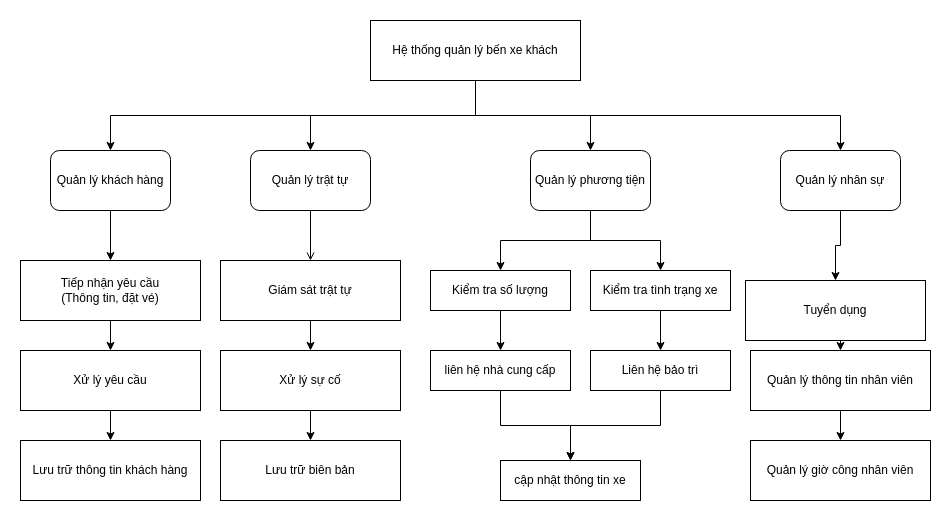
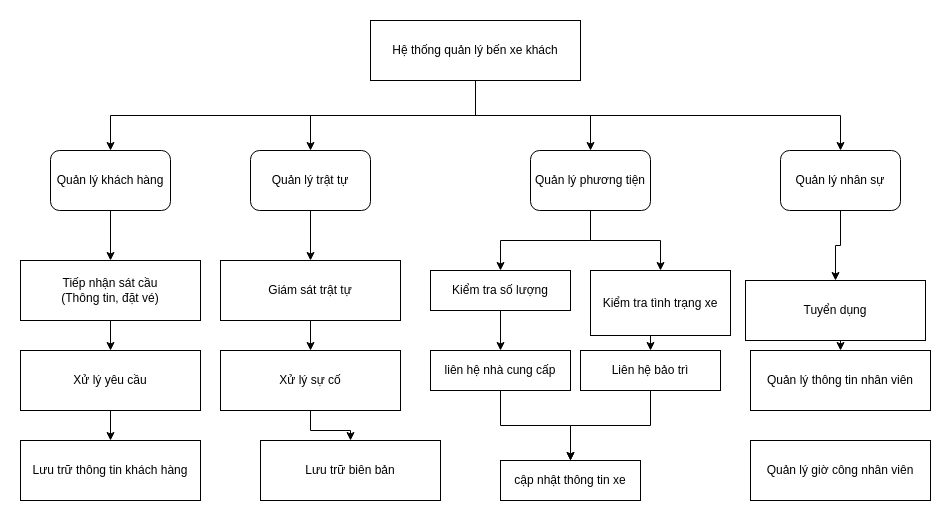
  <mxCell id="0" />
  <mxCell id="1" parent="0" />
  <mxCell id="2" style="edgeStyle=orthogonalEdgeStyle;rounded=0;orthogonalLoop=1;jettySize=auto;html=1;exitX=0.5;exitY=1;exitDx=0;exitDy=0;entryX=0.5;entryY=0;entryDx=0;entryDy=0;" edge="1" parent="1" source="6" target="13"><mxGeometry relative="1" as="geometry" /></mxCell>
  <mxCell id="3" style="edgeStyle=orthogonalEdgeStyle;rounded=0;orthogonalLoop=1;jettySize=auto;html=1;exitX=0.5;exitY=1;exitDx=0;exitDy=0;" edge="1" parent="1" source="6" target="15"><mxGeometry relative="1" as="geometry" /></mxCell>
  <mxCell id="4" style="edgeStyle=orthogonalEdgeStyle;rounded=0;orthogonalLoop=1;jettySize=auto;html=1;exitX=0.5;exitY=1;exitDx=0;exitDy=0;" edge="1" parent="1" source="6" target="11"><mxGeometry relative="1" as="geometry" /></mxCell>
  <mxCell id="5" style="edgeStyle=orthogonalEdgeStyle;rounded=0;orthogonalLoop=1;jettySize=auto;html=1;exitX=0.5;exitY=1;exitDx=0;exitDy=0;entryX=0.5;entryY=0;entryDx=0;entryDy=0;" edge="1" parent="1" source="6" target="9"><mxGeometry relative="1" as="geometry" /></mxCell>
  <mxCell id="6" value="Hệ thống quản lý bến xe khách" style="rounded=0;whiteSpace=wrap;html=1;" vertex="1" parent="1"><mxGeometry x="370" y="20" width="210" height="60" as="geometry" /></mxCell>
  <mxCell id="7" style="edgeStyle=orthogonalEdgeStyle;rounded=0;orthogonalLoop=1;jettySize=auto;html=1;exitX=0.5;exitY=1;exitDx=0;exitDy=0;entryX=0.5;entryY=0;entryDx=0;entryDy=0;" edge="1" parent="1" source="9" target="27"><mxGeometry relative="1" as="geometry" /></mxCell>
  <mxCell id="8" style="edgeStyle=orthogonalEdgeStyle;rounded=0;orthogonalLoop=1;jettySize=auto;html=1;exitX=0.5;exitY=1;exitDx=0;exitDy=0;entryX=0.5;entryY=0;entryDx=0;entryDy=0;" edge="1" parent="1" source="9" target="38"><mxGeometry relative="1" as="geometry" /></mxCell>
  <mxCell id="9" value="Quản lý phương tiện" style="rounded=1;whiteSpace=wrap;html=1;" vertex="1" parent="1"><mxGeometry x="530" y="150" width="120" height="60" as="geometry" /></mxCell>
- <mxCell id="10" style="edgeStyle=orthogonalEdgeStyle;rounded=0;orthogonalLoop=1;jettySize=auto;html=1;exitX=0.5;exitY=1;exitDx=0;exitDy=0;entryX=0.5;entryY=0;entryDx=0;entryDy=0;endArrow=open;" edge="1" parent="1" source="11" target="22"><mxGeometry relative="1" as="geometry" /></mxCell>
+ <mxCell id="10" style="edgeStyle=orthogonalEdgeStyle;rounded=0;orthogonalLoop=1;jettySize=auto;html=1;exitX=0.5;exitY=1;exitDx=0;exitDy=0;entryX=0.5;entryY=0;entryDx=0;entryDy=0;" edge="1" parent="1" source="11" target="22"><mxGeometry relative="1" as="geometry" /></mxCell>
  <mxCell id="11" value="Quản lý trật tự" style="rounded=1;whiteSpace=wrap;html=1;" vertex="1" parent="1"><mxGeometry x="250" y="150" width="120" height="60" as="geometry" /></mxCell>
  <mxCell id="12" style="edgeStyle=orthogonalEdgeStyle;rounded=0;orthogonalLoop=1;jettySize=auto;html=1;exitX=0.5;exitY=1;exitDx=0;exitDy=0;entryX=0.5;entryY=0;entryDx=0;entryDy=0;" edge="1" parent="1" source="13" target="17"><mxGeometry relative="1" as="geometry" /></mxCell>
  <mxCell id="13" value="Quản lý khách hàng" style="rounded=1;whiteSpace=wrap;html=1;" vertex="1" parent="1"><mxGeometry y="150" width="120" height="60" as="geometry" x="50" /></mxCell>
  <mxCell id="14" style="edgeStyle=orthogonalEdgeStyle;rounded=0;orthogonalLoop=1;jettySize=auto;html=1;exitX=0.5;exitY=1;exitDx=0;exitDy=0;entryX=0.5;entryY=0;entryDx=0;entryDy=0;" edge="1" parent="1" source="15" target="32"><mxGeometry relative="1" as="geometry" /></mxCell>
  <mxCell id="15" value="Quản lý nhân sự" style="rounded=1;whiteSpace=wrap;html=1;" vertex="1" parent="1"><mxGeometry x="780" y="150" width="120" height="60" as="geometry" /></mxCell>
  <mxCell id="16" style="edgeStyle=orthogonalEdgeStyle;rounded=0;orthogonalLoop=1;jettySize=auto;html=1;exitX=0.5;exitY=1;exitDx=0;exitDy=0;entryX=0.5;entryY=0;entryDx=0;entryDy=0;" edge="1" parent="1" source="17" target="19"><mxGeometry relative="1" as="geometry" /></mxCell>
- <mxCell id="17" value="Tiếp nhận yêu cầu&lt;div&gt;(Thông tin, đặt vé)&lt;/div&gt;" style="rounded=0;whiteSpace=wrap;html=1;" vertex="1" parent="1"><mxGeometry x="20" y="260" width="180" height="60" as="geometry" /></mxCell>
+ <mxCell id="17" value="Tiếp nhận sát cầu&lt;div&gt;(Thông tin, đặt vé)&lt;/div&gt;" style="rounded=0;whiteSpace=wrap;html=1;" vertex="1" parent="1"><mxGeometry x="20" y="260" width="180" height="60" as="geometry" /></mxCell>
  <mxCell id="18" style="edgeStyle=orthogonalEdgeStyle;rounded=0;orthogonalLoop=1;jettySize=auto;html=1;exitX=0.5;exitY=1;exitDx=0;exitDy=0;entryX=0.5;entryY=0;entryDx=0;entryDy=0;" edge="1" parent="1" source="19" target="20"><mxGeometry relative="1" as="geometry" /></mxCell>
  <mxCell id="19" value="Xử lý yêu cầu" style="rounded=0;whiteSpace=wrap;html=1;" vertex="1" parent="1"><mxGeometry x="20" y="350" width="180" height="60" as="geometry" /></mxCell>
  <mxCell id="20" value="Lưu trữ thông tin khách hàng" style="rounded=0;whiteSpace=wrap;html=1;" vertex="1" parent="1"><mxGeometry x="20" y="440" width="180" height="60" as="geometry" /></mxCell>
  <mxCell id="21" style="edgeStyle=orthogonalEdgeStyle;rounded=0;orthogonalLoop=1;jettySize=auto;html=1;exitX=0.5;exitY=1;exitDx=0;exitDy=0;" edge="1" parent="1" source="22" target="24"><mxGeometry relative="1" as="geometry" /></mxCell>
  <mxCell id="22" value="Giám sát trật tự" style="rounded=0;whiteSpace=wrap;html=1;" vertex="1" parent="1"><mxGeometry x="220" y="260" width="180" height="60" as="geometry" /></mxCell>
  <mxCell id="23" style="edgeStyle=orthogonalEdgeStyle;rounded=0;orthogonalLoop=1;jettySize=auto;html=1;exitX=0.5;exitY=1;exitDx=0;exitDy=0;entryX=0.5;entryY=0;entryDx=0;entryDy=0;" edge="1" parent="1" source="24" target="25"><mxGeometry relative="1" as="geometry" /></mxCell>
  <mxCell id="24" value="Xử lý sự cố" style="rounded=0;whiteSpace=wrap;html=1;" vertex="1" parent="1"><mxGeometry x="220" y="350" width="180" height="60" as="geometry" /></mxCell>
- <mxCell id="25" value="Lưu trữ biên bản" style="rounded=0;whiteSpace=wrap;html=1;" vertex="1" parent="1"><mxGeometry x="220" y="440" width="180" height="60" as="geometry" /></mxCell>
+ <mxCell id="25" value="Lưu trữ biên bản" style="rounded=0;whiteSpace=wrap;html=1;" vertex="1" parent="1"><mxGeometry x="260" y="440" width="180" height="60" as="geometry" /></mxCell>
  <mxCell id="26" style="edgeStyle=orthogonalEdgeStyle;rounded=0;orthogonalLoop=1;jettySize=auto;html=1;exitX=0.5;exitY=1;exitDx=0;exitDy=0;entryX=0.5;entryY=0;entryDx=0;entryDy=0;" edge="1" parent="1" source="27" target="29"><mxGeometry relative="1" as="geometry" /></mxCell>
  <mxCell id="27" value="Kiểm tra số lượng" style="rounded=0;whiteSpace=wrap;html=1;" vertex="1" parent="1"><mxGeometry x="430" y="270" width="140" height="40" as="geometry" /></mxCell>
  <mxCell id="28" style="edgeStyle=orthogonalEdgeStyle;rounded=0;orthogonalLoop=1;jettySize=auto;html=1;exitX=0.5;exitY=1;exitDx=0;exitDy=0;entryX=0.5;entryY=0;entryDx=0;entryDy=0;" edge="1" parent="1" source="29" target="30"><mxGeometry relative="1" as="geometry" /></mxCell>
  <mxCell id="29" value="liên hệ nhà cung cấp" style="rounded=0;whiteSpace=wrap;html=1;" vertex="1" parent="1"><mxGeometry x="430" y="350" width="140" height="40" as="geometry" /></mxCell>
  <mxCell id="30" value="cập nhật thông tin xe" style="rounded=0;whiteSpace=wrap;html=1;" vertex="1" parent="1"><mxGeometry x="500" y="460" width="140" height="40" as="geometry" /></mxCell>
  <mxCell id="31" style="edgeStyle=orthogonalEdgeStyle;rounded=0;orthogonalLoop=1;jettySize=auto;html=1;exitX=0.5;exitY=1;exitDx=0;exitDy=0;entryX=0.5;entryY=0;entryDx=0;entryDy=0;" edge="1" parent="1" source="32" target="34"><mxGeometry relative="1" as="geometry" /></mxCell>
  <mxCell id="32" value="Tuyển dụng" style="rounded=0;whiteSpace=wrap;html=1;" vertex="1" parent="1"><mxGeometry x="745" y="280" width="180" height="60" as="geometry" /></mxCell>
- <mxCell id="33" style="edgeStyle=orthogonalEdgeStyle;rounded=0;orthogonalLoop=1;jettySize=auto;html=1;exitX=0.5;exitY=1;exitDx=0;exitDy=0;entryX=0.5;entryY=0;entryDx=0;entryDy=0;" edge="1" parent="1" source="34" target="35"><mxGeometry relative="1" as="geometry" /></mxCell>
  <mxCell id="34" value="Quản lý thông tin nhân viên" style="rounded=0;whiteSpace=wrap;html=1;" vertex="1" parent="1"><mxGeometry x="750" y="350" width="180" height="60" as="geometry" /></mxCell>
  <mxCell id="35" value="Quản lý giờ công nhân viên" style="rounded=0;whiteSpace=wrap;html=1;" vertex="1" parent="1"><mxGeometry x="750" y="440" width="180" height="60" as="geometry" /></mxCell>
  <mxCell id="36" value="Kiểm tra số lượng" style="rounded=0;whiteSpace=wrap;html=1;" vertex="1" parent="1"><mxGeometry x="430" y="270" width="140" height="40" as="geometry" /></mxCell>
  <mxCell id="37" style="edgeStyle=orthogonalEdgeStyle;rounded=0;orthogonalLoop=1;jettySize=auto;html=1;exitX=0.5;exitY=1;exitDx=0;exitDy=0;entryX=0.5;entryY=0;entryDx=0;entryDy=0;" edge="1" parent="1" source="38" target="40"><mxGeometry relative="1" as="geometry" /></mxCell>
- <mxCell id="38" value="Kiểm tra tình trạng xe" style="rounded=0;whiteSpace=wrap;html=1;" vertex="1" parent="1"><mxGeometry x="590" y="270" width="140" height="40" as="geometry" /></mxCell>
+ <mxCell id="38" value="Kiểm tra tình trạng xe" style="rounded=0;whiteSpace=wrap;html=1;" vertex="1" parent="1"><mxGeometry x="590" y="270" width="140" height="65" as="geometry" /></mxCell>
  <mxCell id="39" style="edgeStyle=orthogonalEdgeStyle;rounded=0;orthogonalLoop=1;jettySize=auto;html=1;exitX=0.5;exitY=1;exitDx=0;exitDy=0;entryX=0.5;entryY=0;entryDx=0;entryDy=0;" edge="1" parent="1" source="40" target="30"><mxGeometry relative="1" as="geometry" /></mxCell>
- <mxCell id="40" value="Liên hệ bảo trì" style="rounded=0;whiteSpace=wrap;html=1;" vertex="1" parent="1"><mxGeometry x="590" y="350" width="140" height="40" as="geometry" /></mxCell>
+ <mxCell id="40" value="Liên hệ bảo trì" style="rounded=0;whiteSpace=wrap;html=1;" vertex="1" parent="1"><mxGeometry x="580" y="350" width="140" height="40" as="geometry" /></mxCell>
